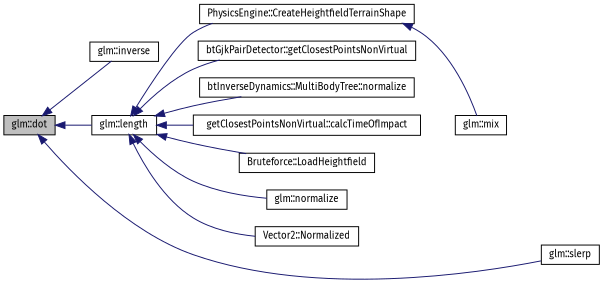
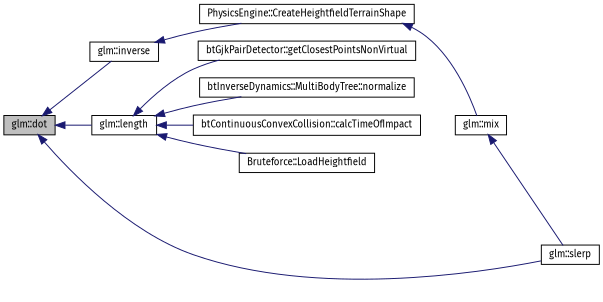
  digraph {
    fontname="Fira Sans"
    rankdir=LR
    node [color=black fontname="Fira Sans" fontsize=10 shape=record]
    edge [color=midnightblue dir=back fontname="Fira Sans" fontsize=10 labelfontname=FreeSans labelfontsize=10 style=solid]
    n1 [fillcolor=grey75 fontcolor=black height=0.2 label="glm::dot" style=filled width=0.4]
    n2 [height=0.2 label="glm::inverse" width=0.4]
    n3 [height=0.2 label="glm::length" width=0.4]
    n4 [height=0.2 label="glm::slerp" width=0.4]
    n5 [height=0.2 label="btGjkPairDetector::getClosestPointsNonVirtual" width=0.4]
    n6 [height=0.2 label="btInverseDynamics::MultiBodyTree::normalize" width=0.4]
-   n7 [height=0.2 label="getClosestPointsNonVirtual::calcTimeOfImpact" width=0.4]
+   n7 [height=0.2 label="btContinuousConvexCollision::calcTimeOfImpact" width=0.4]
    n8 [height=0.2 label="PhysicsEngine::CreateHeightfieldTerrainShape" width=0.4]
    n9 [height=0.2 label="Bruteforce::LoadHeightfield" width=0.4]
-   n10 [height=0.2 label="glm::normalize" width=0.4]
-   n11 [height=0.2 label="Vector2::Normalized" width=0.4]
    n12 [height=0.2 label="glm::mix" width=0.4]
    n1 -> n2
    n1 -> n3
    n1 -> n4
    n3 -> n5
    n3 -> n6
    n3 -> n7
-   n3 -> n8
+   n2 -> n8
    n3 -> n9
-   n3 -> n10
-   n3 -> n11
    n8 -> n12
+   n12 -> n4
  }
